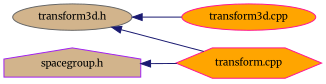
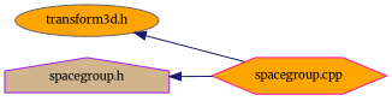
  digraph {
    fontname=Merriweather
    rankdir=LR
    node [color=deeppink fillcolor=tan fontname=Merriweather fontsize=10 shape=ellipse style=filled]
    edge [color=midnightblue dir=back fontname=Merriweather fontsize=10 labelfontname=FreeSans labelfontsize=10 style=solid]
-   n1 [color=gray40 fontcolor=black height=0.2 label="transform3d.h" width=0.4]
-   n2 [fillcolor=orange height=0.2 label="transform3d.cpp" width=0.4]
-   n3 [fillcolor=orange height=0.2 label="transform.cpp" shape=hexagon width=0.4]
+   n1 [color=gray40 fillcolor=orange fontcolor=black height=0.2 label="transform3d.h" width=0.4]
+   n3 [fillcolor=orange height=0.2 label="spacegroup.cpp" shape=hexagon width=0.4]
    n4 [color=purple height=0.2 label="spacegroup.h" shape=house width=0.4]
-   n1 -> n2
    n1 -> n3
    n4 -> n3
  }
